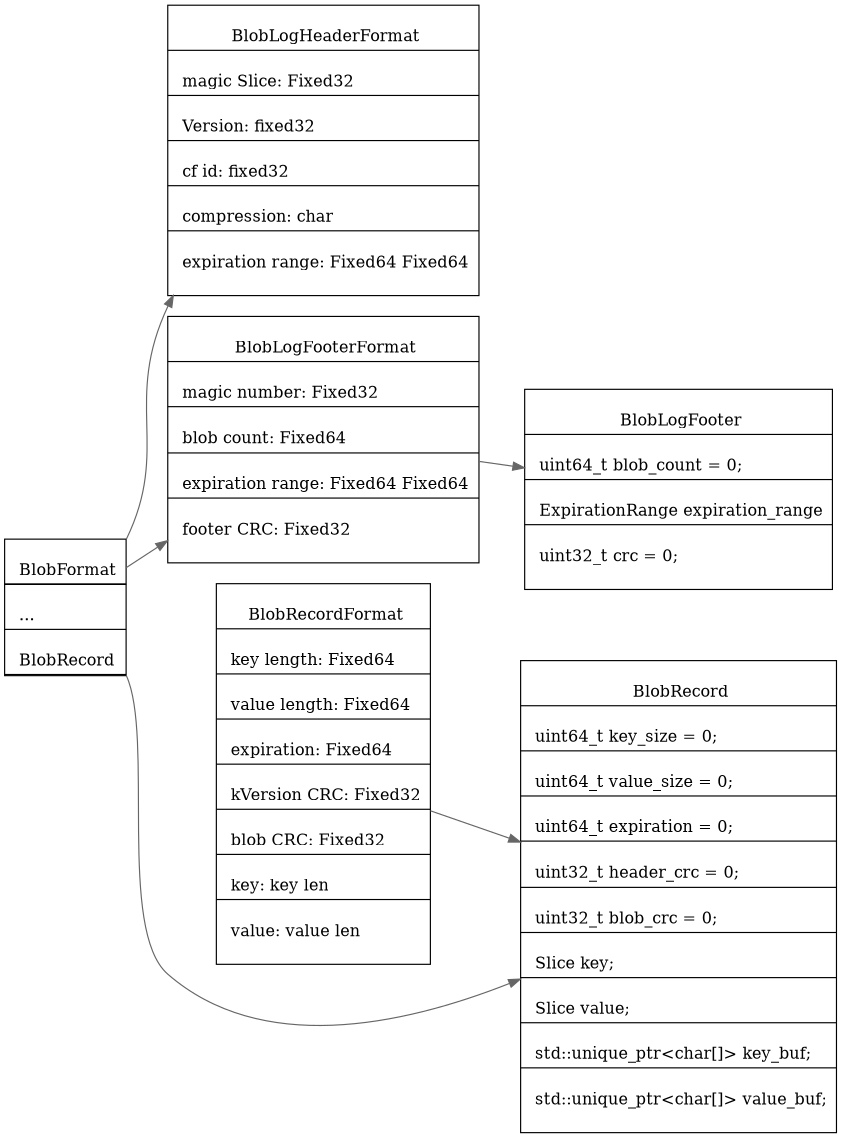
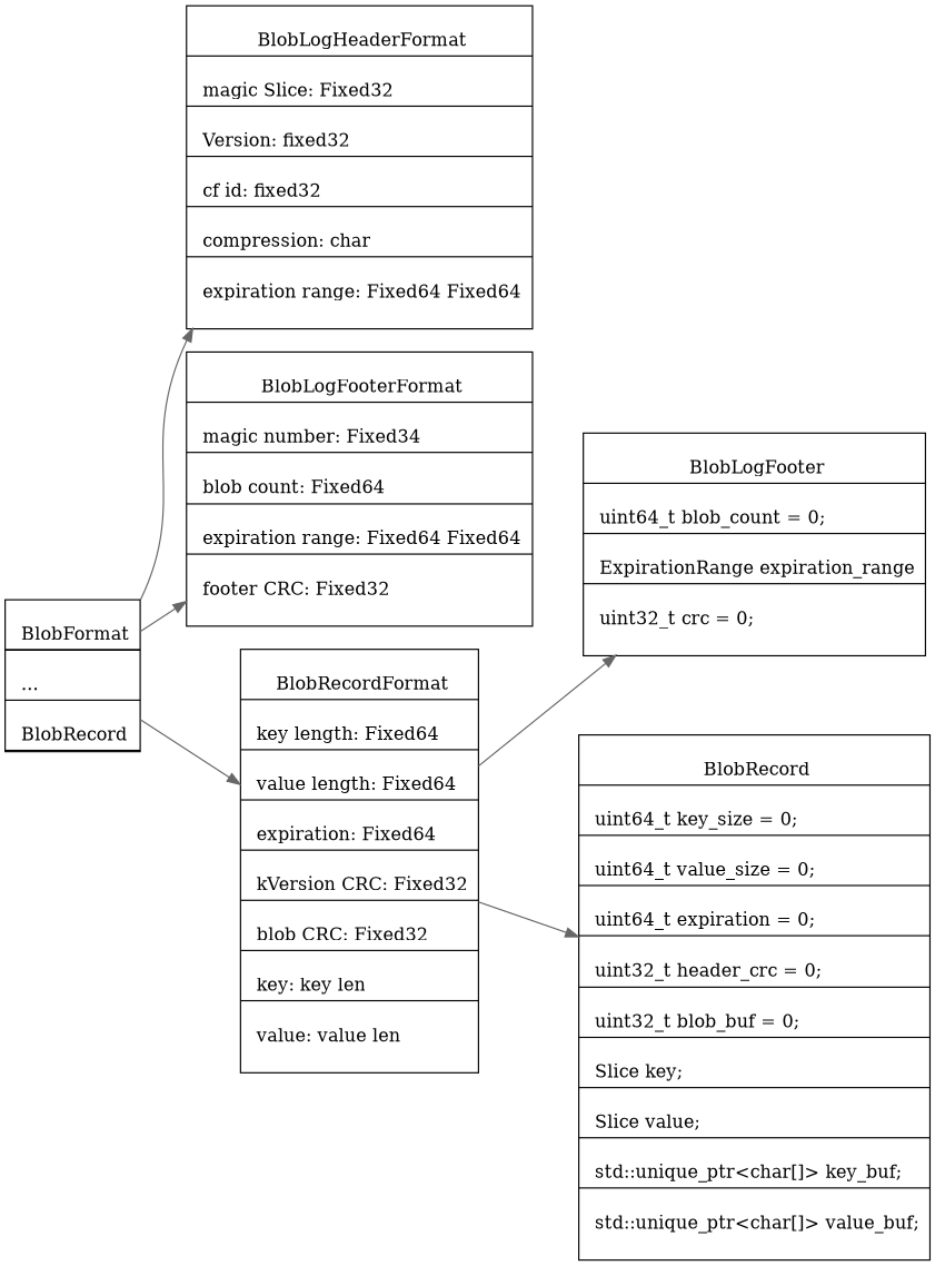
  digraph {
    newrank=true
    rankdir=LR
    node [shape=record]
    edge [color=gray40]
    n1 [label="{{\n      BlobLogHeaderFormat|\n        magic Slice: Fixed32\l|\n        Version: fixed32\l|\n        cf id: fixed32 \l|\n        compression: char \l|\n        expiration range: Fixed64 Fixed64\l\n    }}"]
-   n2 [label="{{\n      BlobLogFooterFormat|\n      magic number: Fixed32\l|\n      blob count: Fixed64\l|\n      expiration range: Fixed64 Fixed64\l|\n      footer CRC: Fixed32\l\n    }}"]
+   n2 [label="{{\n      BlobLogFooterFormat|\n      magic number: Fixed34\l|\n      blob count: Fixed64\l|\n      expiration range: Fixed64 Fixed64\l|\n      footer CRC: Fixed32\l\n    }}"]
    n3 [label="{{\n      BlobLogFooter|\n        uint64_t blob_count = 0;\l|\n        ExpirationRange expiration_range\l|\n        uint32_t crc = 0;\l\n    }}"]
    n4 [label="{{\n      BlobRecordFormat|\n      key length: Fixed64\l|\n      value length: Fixed64\l|\n      expiration: Fixed64\l|\n      kVersion CRC: Fixed32\l|\n      blob CRC: Fixed32\l|\n      key: key len\l|\n      value: value len\l\n    }}"]
-   n5 [label="{{\n      BlobRecord|\n        uint64_t key_size = 0;\l|\n        uint64_t value_size = 0;\l|\n        uint64_t expiration = 0;\l|\n        uint32_t header_crc = 0;\l|\n        uint32_t blob_crc = 0;\l|\n        Slice key;\l|\n        Slice value;\l|\n        std::unique_ptr\<char[]\> key_buf;\l|\n        std::unique_ptr\<char[]\> value_buf;\l\n    }}"]
+   n5 [label="{{\n      BlobRecord|\n        uint64_t key_size = 0;\l|\n        uint64_t value_size = 0;\l|\n        uint64_t expiration = 0;\l|\n        uint32_t header_crc = 0;\l|\n        uint32_t blob_buf = 0;\l|\n        Slice key;\l|\n        Slice value;\l|\n        std::unique_ptr\<char[]\> key_buf;\l|\n        std::unique_ptr\<char[]\> value_buf;\l\n    }}"]
    n6 [label="{{\n      BlobFormat|\n        <Header> BlobHeader\l|\n        <Record>BlobRecord\l|\n        ...\l|\n        BlobRecord\l|\n        <Footer>BlobFooter\l\n    }}"]
-   n2 -> n3
+   n4 -> n3
    n4 -> n5
    n6 -> n1 [tailport=Header]
    n6 -> n2 [tailport=Footer]
-   n6 -> n5 [tailport=Record]
+   n6 -> n4 [tailport=Record]
  }
